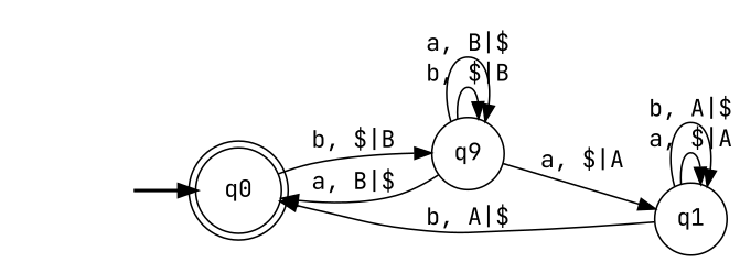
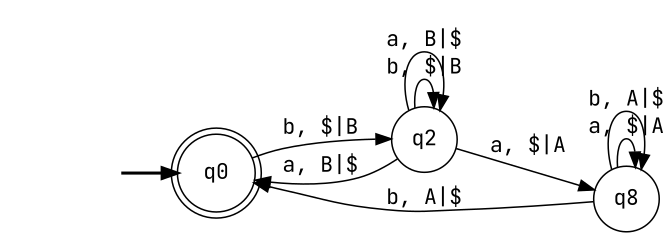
  digraph {
    fontname="JetBrains Mono"
    rankdir=LR
    node [fontname="JetBrains Mono" shape=circle]
    edge [fontname="JetBrains Mono"]
    q0 [shape=doublecircle]
-   q2 [label=q9]
-   q1
+   q2
+   q1 [label=q8]
    start [shape=ellipse style=invis width=0]
    q0 -> q2 [label="b, $|B"]
    q2 -> q0 [label="a, B|$"]
    q2 -> q2 [label="b, $|B"]
    q2 -> q2 [label="a, B|$"]
    q2 -> q1 [label="a, $|A"]
    q1 -> q0 [label="b, A|$"]
    q1 -> q1 [label="a, $|A"]
    q1 -> q1 [label="b, A|$"]
    start -> q0 [style=bold]
  }
